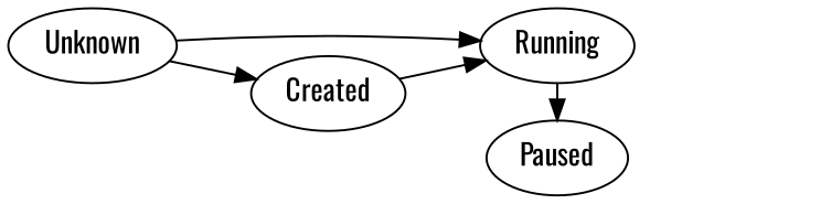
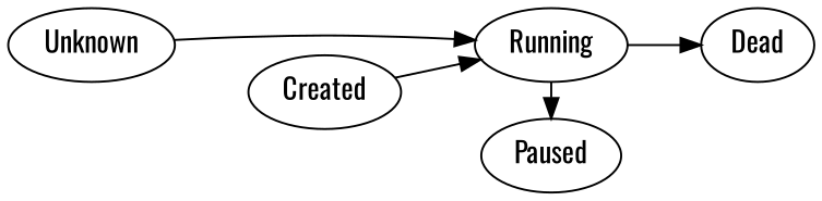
  digraph {
    fontname=Oswald
    rankdir=LR
    node [fontname=Oswald]
    edge [fontname=Oswald]
    Running
    Paused
+   Dead
    Unknown
    Created
    subgraph sub_1 {
      rank=same
      Running
      Paused
    }
    Running -> Paused
+   Running -> Dead
    Unknown -> Running
-   Unknown -> Created
    Created -> Running
  }
